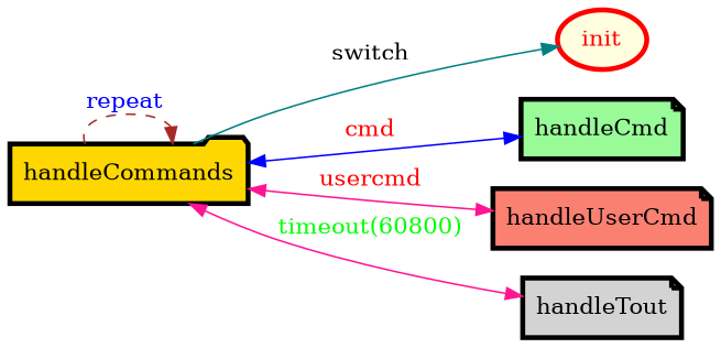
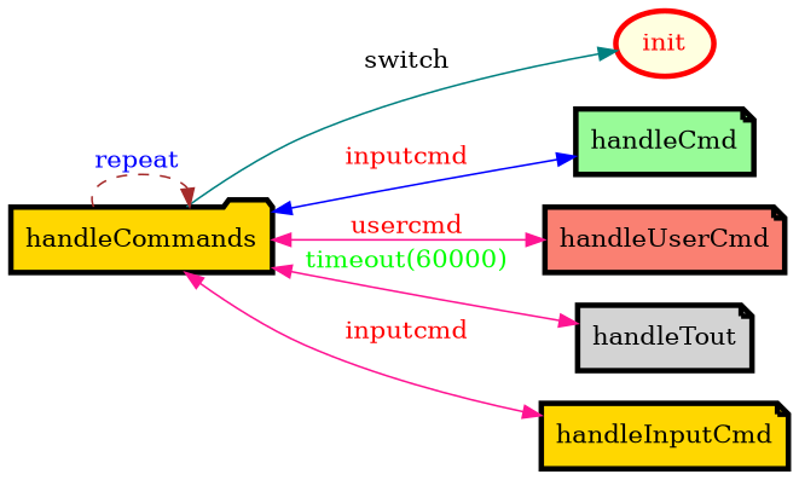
  digraph {
    rankdir=LR
    node [color=black fillcolor=gold fontcolor=black penwidth=3 shape=note style=filled]
    edge [color=deeppink fontcolor=red dir=both]
    init [color=red fillcolor=lightyellow fontcolor=red shape=ellipse]
    handleCommands [shape=folder]
    handleCmd [fillcolor=palegreen]
    handleUserCmd [fillcolor=salmon]
    handleTout [fillcolor=lightgrey]
+   handleInputCmd
    handleCommands -> init [color=teal fontcolor=black label=switch dir=""]
    handleCommands -> handleCommands [color=brown fontcolor=blue label="repeat " style=dashed dir=""]
-   handleCommands -> handleCmd [color=blue label=cmd]
+   handleCommands -> handleCmd [color=blue label=inputcmd]
    handleCommands -> handleUserCmd [label=usercmd]
-   handleCommands -> handleTout [fontcolor=green label="timeout(60800)"]
+   handleCommands -> handleTout [fontcolor=green label="timeout(60000)"]
+   handleCommands -> handleInputCmd [label=inputcmd]
  }
